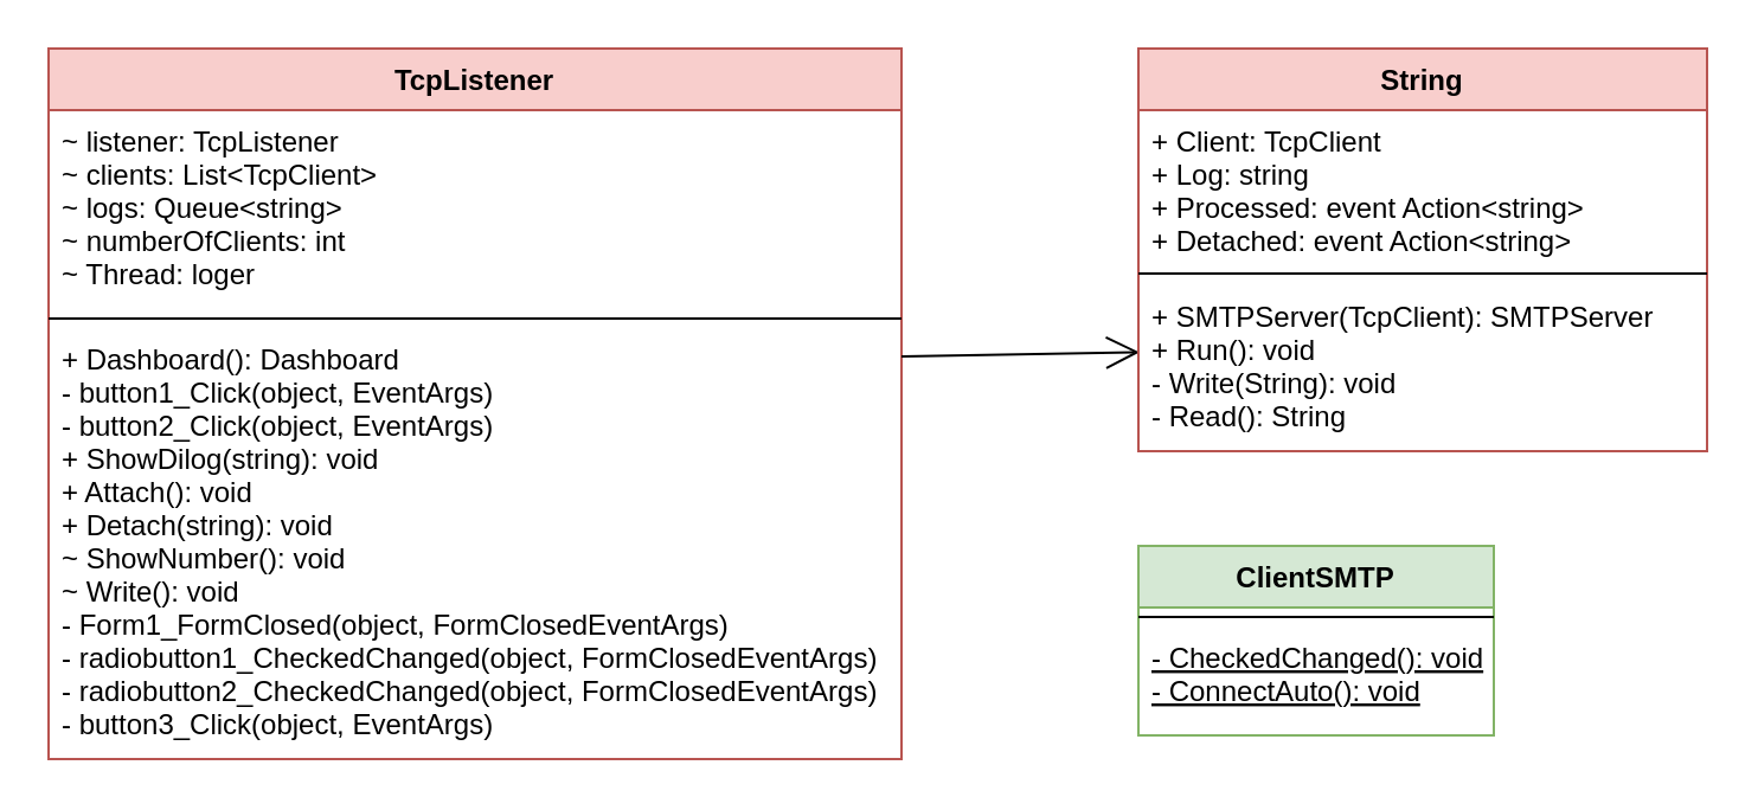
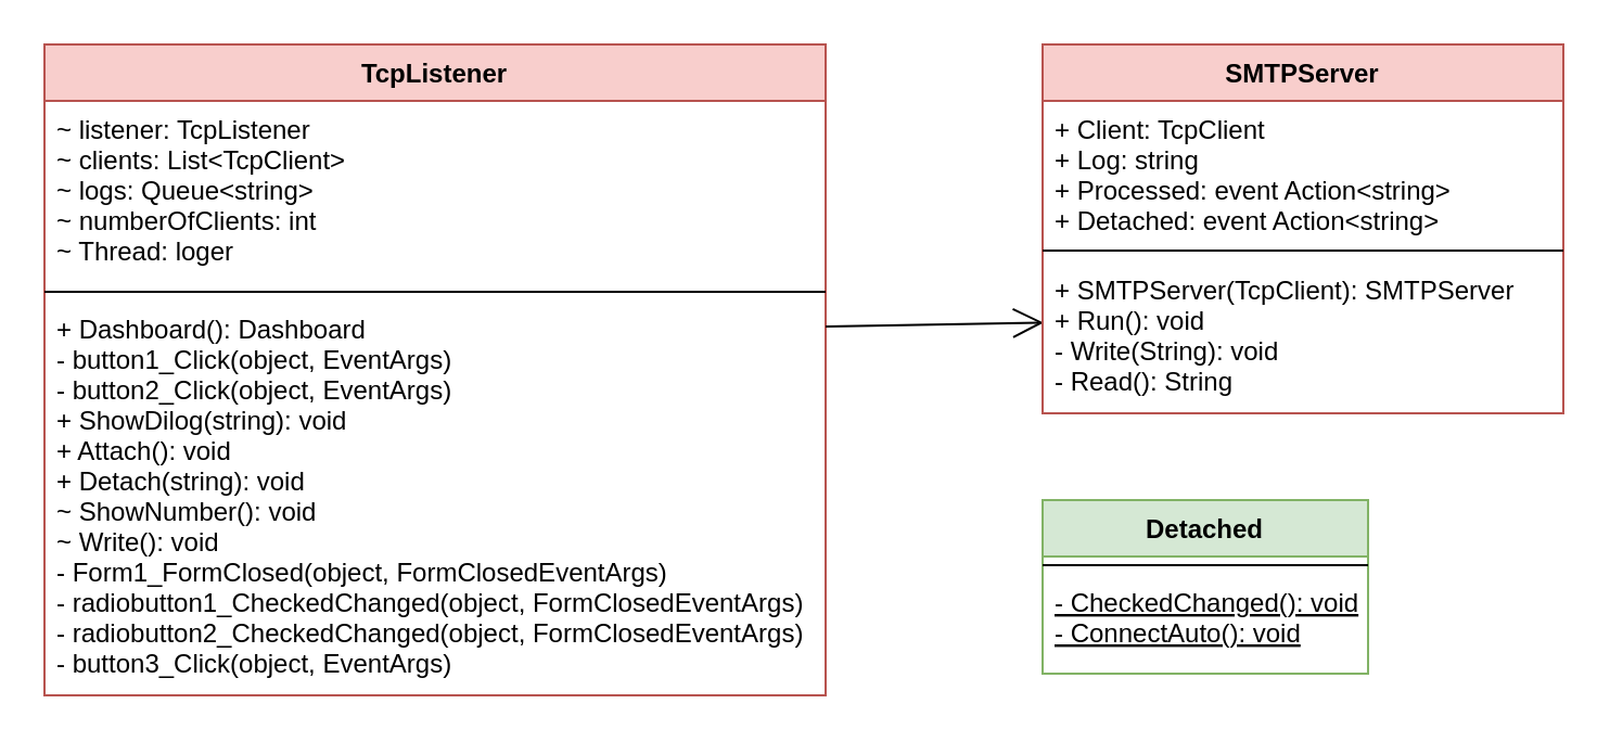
  <mxCell id="0" />
  <mxCell id="1" parent="0" />
  <mxCell id="2" value="TcpListener" style="swimlane;fontStyle=1;align=center;verticalAlign=top;childLayout=stackLayout;horizontal=1;startSize=26;horizontalStack=0;resizeParent=1;resizeParentMax=0;resizeLast=0;collapsible=1;marginBottom=0;fillColor=#f8cecc;strokeColor=#b85450;" vertex="1" parent="1"><mxGeometry x="20" y="20" width="360" height="300" as="geometry" /></mxCell>
  <mxCell id="3" value="~ listener: TcpListener&#10;~ clients: List&lt;TcpClient&gt;&#10;~ logs: Queue&lt;string&gt;&#10;~ numberOfClients: int&#10;~ Thread: loger" style="text;strokeColor=none;fillColor=none;align=left;verticalAlign=top;spacingLeft=4;spacingRight=4;overflow=hidden;rotatable=0;points=[[0,0.5],[1,0.5]];portConstraint=eastwest;" vertex="1" parent="2"><mxGeometry y="26" width="360" height="84" as="geometry" /></mxCell>
  <mxCell id="4" value="" style="line;strokeWidth=1;fillColor=none;align=left;verticalAlign=middle;spacingTop=-1;spacingLeft=3;spacingRight=3;rotatable=0;labelPosition=right;points=[];portConstraint=eastwest;" vertex="1" parent="2"><mxGeometry y="110" width="360" height="8" as="geometry" /></mxCell>
  <mxCell id="5" value="+ Dashboard(): Dashboard&#10;- button1_Click(object, EventArgs)&#10;- button2_Click(object, EventArgs)&#10;+ ShowDilog(string): void&#10;+ Attach(): void&#10;+ Detach(string): void&#10;~ ShowNumber(): void&#10;~ Write(): void&#10;- Form1_FormClosed(object, FormClosedEventArgs)&#10;- radiobutton1_CheckedChanged(object, FormClosedEventArgs)&#10;- radiobutton2_CheckedChanged(object, FormClosedEventArgs)&#10;- button3_Click(object, EventArgs)" style="text;strokeColor=none;fillColor=none;align=left;verticalAlign=top;spacingLeft=4;spacingRight=4;overflow=hidden;rotatable=0;points=[[0,0.5],[1,0.5]];portConstraint=eastwest;" vertex="1" parent="2"><mxGeometry y="118" width="360" height="182" as="geometry" /></mxCell>
  <mxCell id="6" value="" style="endArrow=open;endFill=1;endSize=12;html=1;exitX=1;exitY=0.066;exitDx=0;exitDy=0;exitPerimeter=0;entryX=0.002;entryY=0.403;entryDx=0;entryDy=0;entryPerimeter=0;" edge="1" parent="1" source="5" target="10"><mxGeometry width="160" relative="1" as="geometry"><mxPoint x="350" y="170" as="sourcePoint" /><mxPoint x="510" y="170" as="targetPoint" /></mxGeometry></mxCell>
- <mxCell id="7" value="String&#10;" style="swimlane;fontStyle=1;align=center;verticalAlign=top;childLayout=stackLayout;horizontal=1;startSize=26;horizontalStack=0;resizeParent=1;resizeParentMax=0;resizeLast=0;collapsible=1;marginBottom=0;fillColor=#f8cecc;strokeColor=#b85450;" vertex="1" parent="1"><mxGeometry x="480" y="20" width="240" height="170" as="geometry" /></mxCell>
+ <mxCell id="7" value="SMTPServer&#10;" style="swimlane;fontStyle=1;align=center;verticalAlign=top;childLayout=stackLayout;horizontal=1;startSize=26;horizontalStack=0;resizeParent=1;resizeParentMax=0;resizeLast=0;collapsible=1;marginBottom=0;fillColor=#f8cecc;strokeColor=#b85450;" vertex="1" parent="1"><mxGeometry x="480" y="20" width="240" height="170" as="geometry" /></mxCell>
  <mxCell id="8" value="+ Client: TcpClient&#10;+ Log: string&#10;+ Processed: event Action&lt;string&gt;&#10;+ Detached: event Action&lt;string&gt;" style="text;strokeColor=none;fillColor=none;align=left;verticalAlign=top;spacingLeft=4;spacingRight=4;overflow=hidden;rotatable=0;points=[[0,0.5],[1,0.5]];portConstraint=eastwest;" vertex="1" parent="7"><mxGeometry y="26" width="240" height="64" as="geometry" /></mxCell>
  <mxCell id="9" value="" style="line;strokeWidth=1;fillColor=none;align=left;verticalAlign=middle;spacingTop=-1;spacingLeft=3;spacingRight=3;rotatable=0;labelPosition=right;points=[];portConstraint=eastwest;" vertex="1" parent="7"><mxGeometry y="90" width="240" height="10" as="geometry" /></mxCell>
  <mxCell id="10" value="+ SMTPServer(TcpClient): SMTPServer&#10;+ Run(): void&#10;- Write(String): void&#10;- Read(): String" style="text;strokeColor=none;fillColor=none;align=left;verticalAlign=top;spacingLeft=4;spacingRight=4;overflow=hidden;rotatable=0;points=[[0,0.5],[1,0.5]];portConstraint=eastwest;" vertex="1" parent="7"><mxGeometry y="100" width="240" height="70" as="geometry" /></mxCell>
- <mxCell id="11" value="ClientSMTP" style="swimlane;fontStyle=1;align=center;verticalAlign=top;childLayout=stackLayout;horizontal=1;startSize=26;horizontalStack=0;resizeParent=1;resizeParentMax=0;resizeLast=0;collapsible=1;marginBottom=0;fillColor=#d5e8d4;strokeColor=#82b366;" vertex="1" parent="1"><mxGeometry x="480" y="230" width="150" height="80" as="geometry" /></mxCell>
+ <mxCell id="11" value="Detached" style="swimlane;fontStyle=1;align=center;verticalAlign=top;childLayout=stackLayout;horizontal=1;startSize=26;horizontalStack=0;resizeParent=1;resizeParentMax=0;resizeLast=0;collapsible=1;marginBottom=0;fillColor=#d5e8d4;strokeColor=#82b366;" vertex="1" parent="1"><mxGeometry x="480" y="230" width="150" height="80" as="geometry" /></mxCell>
  <mxCell id="12" value="" style="line;strokeWidth=1;fillColor=none;align=left;verticalAlign=middle;spacingTop=-1;spacingLeft=3;spacingRight=3;rotatable=0;labelPosition=right;points=[];portConstraint=eastwest;" vertex="1" parent="11"><mxGeometry y="26" width="150" height="8" as="geometry" /></mxCell>
  <mxCell id="13" value="- CheckedChanged(): void&#10;- ConnectAuto(): void" style="text;strokeColor=none;fillColor=none;align=left;verticalAlign=top;spacingLeft=4;spacingRight=4;overflow=hidden;rotatable=0;points=[[0,0.5],[1,0.5]];portConstraint=eastwest;fontStyle=4" vertex="1" parent="11"><mxGeometry y="34" width="150" height="46" as="geometry" /></mxCell>
